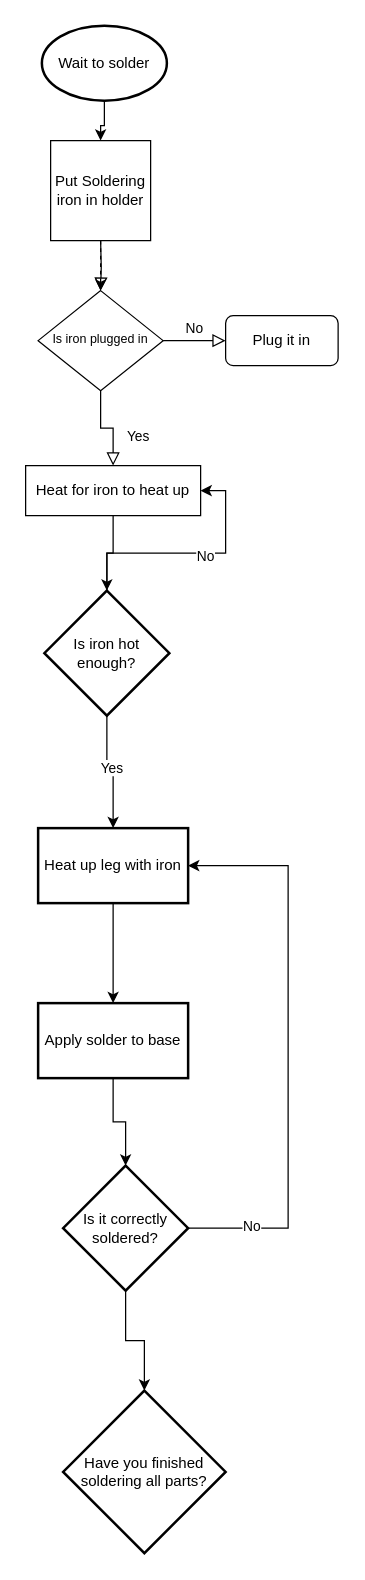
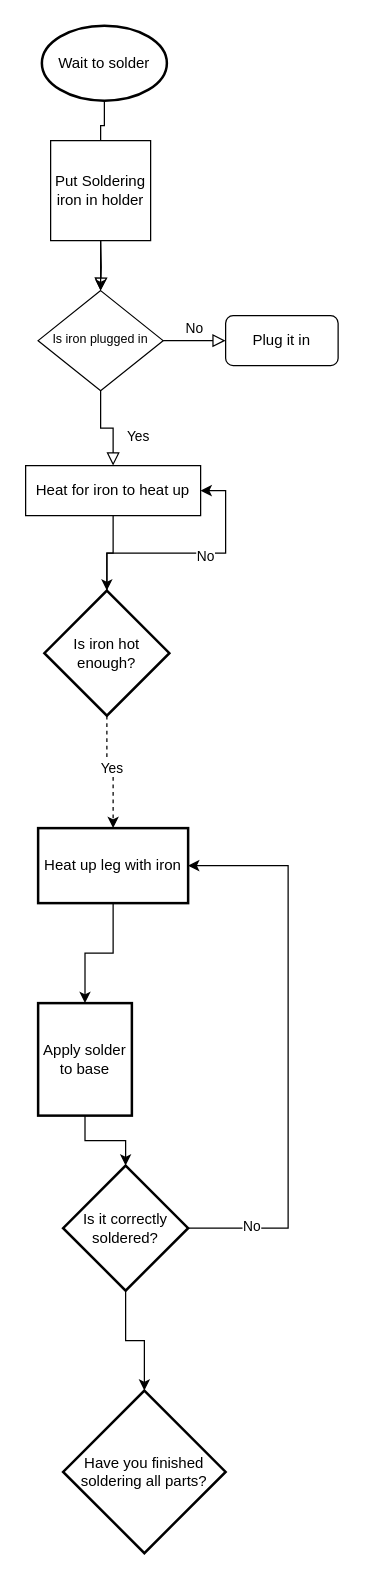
  <mxCell id="0" />
  <mxCell id="1" parent="0" />
  <mxCell id="2" value="" style="rounded=0;html=1;jettySize=auto;orthogonalLoop=1;fontSize=11;endArrow=block;endFill=0;endSize=8;strokeWidth=1;shadow=0;labelBackgroundColor=none;edgeStyle=orthogonalEdgeStyle;" parent="1" target="5" edge="1"><mxGeometry y="20" relative="1" as="geometry"><mxPoint as="offset" /><mxPoint x="80" y="192" as="sourcePoint" /></mxGeometry></mxCell>
  <mxCell id="3" value="Yes" style="rounded=0;html=1;jettySize=auto;orthogonalLoop=1;fontSize=11;endArrow=block;endFill=0;endSize=8;strokeWidth=1;shadow=0;labelBackgroundColor=none;edgeStyle=orthogonalEdgeStyle;" parent="1" source="5" target="6" edge="1"><mxGeometry x="0.333" y="20" relative="1" as="geometry"><mxPoint as="offset" /></mxGeometry></mxCell>
  <mxCell id="4" value="No" style="edgeStyle=orthogonalEdgeStyle;rounded=0;html=1;jettySize=auto;orthogonalLoop=1;fontSize=11;endArrow=block;endFill=0;endSize=8;strokeWidth=1;shadow=0;labelBackgroundColor=none;" parent="1" source="5" target="7" edge="1"><mxGeometry y="10" relative="1" as="geometry"><mxPoint as="offset" /></mxGeometry></mxCell>
  <mxCell id="5" value="&lt;font style=&quot;font-size: 10px;&quot;&gt;Is iron plugged in&lt;/font&gt;" style="rhombus;whiteSpace=wrap;html=1;shadow=0;fontFamily=Helvetica;fontSize=12;align=center;strokeWidth=1;spacing=6;spacingTop=-4;" parent="1" vertex="1"><mxGeometry x="30" y="232" width="100" height="80" as="geometry" /></mxCell>
  <mxCell id="6" value="Heat for iron to heat up" style="rounded=1;whiteSpace=wrap;html=1;fontSize=12;glass=0;strokeWidth=1;shadow=0;arcSize=0;" parent="1" vertex="1"><mxGeometry x="20" y="372" width="140" height="40" as="geometry" /></mxCell>
  <mxCell id="7" value="Plug it in" style="rounded=1;whiteSpace=wrap;html=1;fontSize=12;glass=0;strokeWidth=1;shadow=0;" parent="1" vertex="1"><mxGeometry x="180" y="252" width="90" height="40" as="geometry" /></mxCell>
  <mxCell id="8" style="edgeStyle=orthogonalEdgeStyle;rounded=0;orthogonalLoop=1;jettySize=auto;html=1;exitX=0.5;exitY=1;exitDx=0;exitDy=0;" edge="1" parent="1" source="7" target="7"><mxGeometry relative="1" as="geometry" /></mxCell>
- <mxCell id="9" value="" style="edgeStyle=orthogonalEdgeStyle;rounded=0;orthogonalLoop=1;jettySize=auto;html=1;dashed=1;" edge="1" parent="1" source="10" target="5"><mxGeometry relative="1" as="geometry" /></mxCell>
+ <mxCell id="9" value="" style="edgeStyle=orthogonalEdgeStyle;rounded=0;orthogonalLoop=1;jettySize=auto;html=1;" edge="1" parent="1" source="10" target="5"><mxGeometry relative="1" as="geometry" /></mxCell>
  <mxCell id="10" value="Put Soldering iron in holder" style="whiteSpace=wrap;html=1;aspect=fixed;" vertex="1" parent="1"><mxGeometry x="40" y="112" width="80" height="80" as="geometry" /></mxCell>
- <mxCell id="11" value="" style="edgeStyle=orthogonalEdgeStyle;rounded=0;orthogonalLoop=1;jettySize=auto;html=1;" edge="1" parent="1" source="12" target="10"><mxGeometry relative="1" as="geometry" /></mxCell>
+ <mxCell id="11" value="" style="edgeStyle=orthogonalEdgeStyle;rounded=0;orthogonalLoop=1;jettySize=auto;html=1;endArrow=none;" edge="1" parent="1" source="12" target="10"><mxGeometry relative="1" as="geometry" /></mxCell>
  <mxCell id="12" value="Wait to solder" style="strokeWidth=2;html=1;shape=mxgraph.flowchart.start_1;whiteSpace=wrap;" vertex="1" parent="1"><mxGeometry x="33" y="20" width="100" height="60" as="geometry" /></mxCell>
  <mxCell id="13" style="edgeStyle=orthogonalEdgeStyle;rounded=0;orthogonalLoop=1;jettySize=auto;html=1;entryX=1;entryY=0.5;entryDx=0;entryDy=0;" edge="1" parent="1" source="17" target="6"><mxGeometry relative="1" as="geometry" /></mxCell>
  <mxCell id="14" value="No" style="edgeLabel;html=1;align=center;verticalAlign=middle;resizable=0;points=[];" vertex="1" connectable="0" parent="13"><mxGeometry x="0.111" y="-2" relative="1" as="geometry"><mxPoint as="offset" /></mxGeometry></mxCell>
- <mxCell id="15" value="" style="edgeStyle=orthogonalEdgeStyle;rounded=0;orthogonalLoop=1;jettySize=auto;html=1;" edge="1" parent="1" source="17" target="20"><mxGeometry relative="1" as="geometry" /></mxCell>
+ <mxCell id="15" value="" style="edgeStyle=orthogonalEdgeStyle;rounded=0;orthogonalLoop=1;jettySize=auto;html=1;dashed=1;" edge="1" parent="1" source="17" target="20"><mxGeometry relative="1" as="geometry" /></mxCell>
  <mxCell id="16" value="Yes" style="edgeLabel;html=1;align=center;verticalAlign=middle;resizable=0;points=[];" vertex="1" connectable="0" parent="15"><mxGeometry x="-0.14" y="3" relative="1" as="geometry"><mxPoint as="offset" /></mxGeometry></mxCell>
  <mxCell id="17" value="Is iron hot enough?" style="strokeWidth=2;html=1;shape=mxgraph.flowchart.decision;whiteSpace=wrap;" vertex="1" parent="1"><mxGeometry x="35" y="472" width="100" height="100" as="geometry" /></mxCell>
  <mxCell id="18" style="edgeStyle=orthogonalEdgeStyle;rounded=0;orthogonalLoop=1;jettySize=auto;html=1;entryX=0.5;entryY=0;entryDx=0;entryDy=0;entryPerimeter=0;" edge="1" parent="1" source="6" target="17"><mxGeometry relative="1" as="geometry" /></mxCell>
  <mxCell id="19" value="" style="edgeStyle=orthogonalEdgeStyle;rounded=0;orthogonalLoop=1;jettySize=auto;html=1;" edge="1" parent="1" source="20" target="22"><mxGeometry relative="1" as="geometry" /></mxCell>
  <mxCell id="20" value="Heat up leg with iron" style="whiteSpace=wrap;html=1;strokeWidth=2;" vertex="1" parent="1"><mxGeometry x="30" y="662" width="120" height="60" as="geometry" /></mxCell>
  <mxCell id="21" value="" style="edgeStyle=orthogonalEdgeStyle;rounded=0;orthogonalLoop=1;jettySize=auto;html=1;" edge="1" parent="1" source="22" target="26"><mxGeometry relative="1" as="geometry" /></mxCell>
- <mxCell id="22" value="Apply solder to base" style="whiteSpace=wrap;html=1;strokeWidth=2;" vertex="1" parent="1"><mxGeometry x="30" y="802" width="120" height="60" as="geometry" /></mxCell>
+ <mxCell id="22" value="Apply solder to base" style="whiteSpace=wrap;html=1;strokeWidth=2;" vertex="1" parent="1"><mxGeometry x="30" y="802" width="75" height="90" as="geometry" /></mxCell>
  <mxCell id="23" value="" style="edgeStyle=orthogonalEdgeStyle;rounded=0;orthogonalLoop=1;jettySize=auto;html=1;entryX=1;entryY=0.5;entryDx=0;entryDy=0;" edge="1" parent="1" source="26" target="20"><mxGeometry relative="1" as="geometry"><mxPoint x="220" y="982" as="targetPoint" /><Array as="points"><mxPoint x="230" y="982" /><mxPoint x="230" y="692" /></Array></mxGeometry></mxCell>
  <mxCell id="24" value="No" style="edgeLabel;html=1;align=center;verticalAlign=middle;resizable=0;points=[];" vertex="1" connectable="0" parent="23"><mxGeometry x="-0.778" y="2" relative="1" as="geometry"><mxPoint as="offset" /></mxGeometry></mxCell>
  <mxCell id="25" value="" style="edgeStyle=orthogonalEdgeStyle;rounded=0;orthogonalLoop=1;jettySize=auto;html=1;" edge="1" parent="1" source="26" target="27"><mxGeometry relative="1" as="geometry" /></mxCell>
  <mxCell id="26" value="Is it correctly soldered?" style="rhombus;whiteSpace=wrap;html=1;strokeWidth=2;" vertex="1" parent="1"><mxGeometry x="50" y="932" width="100" height="100" as="geometry" /></mxCell>
  <mxCell id="27" value="Have you finished soldering all parts?" style="rhombus;whiteSpace=wrap;html=1;strokeWidth=2;" vertex="1" parent="1"><mxGeometry x="50" y="1112" width="130" height="130" as="geometry" /></mxCell>
